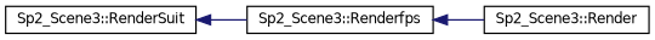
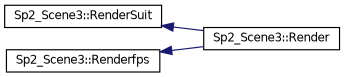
  digraph {
    rankdir=LR
    node [color=black fontname=Helvetica fontsize=10 shape=record]
    edge [color=midnightblue dir=back fontname=Helvetica fontsize=10 labelfontname=Helvetica labelfontsize=10 style=solid]
    n1 [height=0.2 label="Sp2_Scene3::RenderSuit" width=0.4]
    n2 [height=0.2 label="Sp2_Scene3::Renderfps" width=0.4]
    n3 [height=0.2 label="Sp2_Scene3::Render" width=0.4]
-   n1 -> n2
+   n1 -> n3
    n2 -> n3
  }
